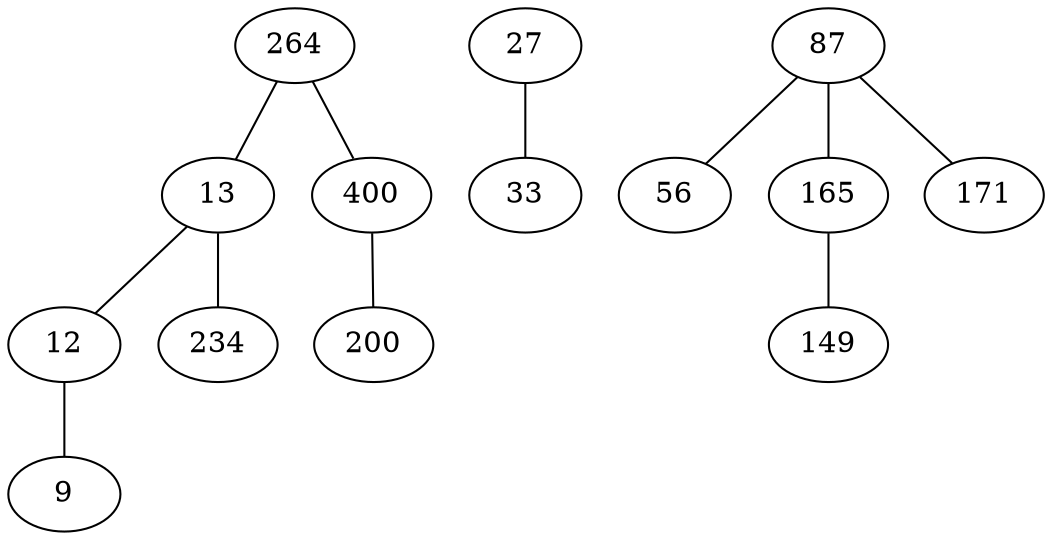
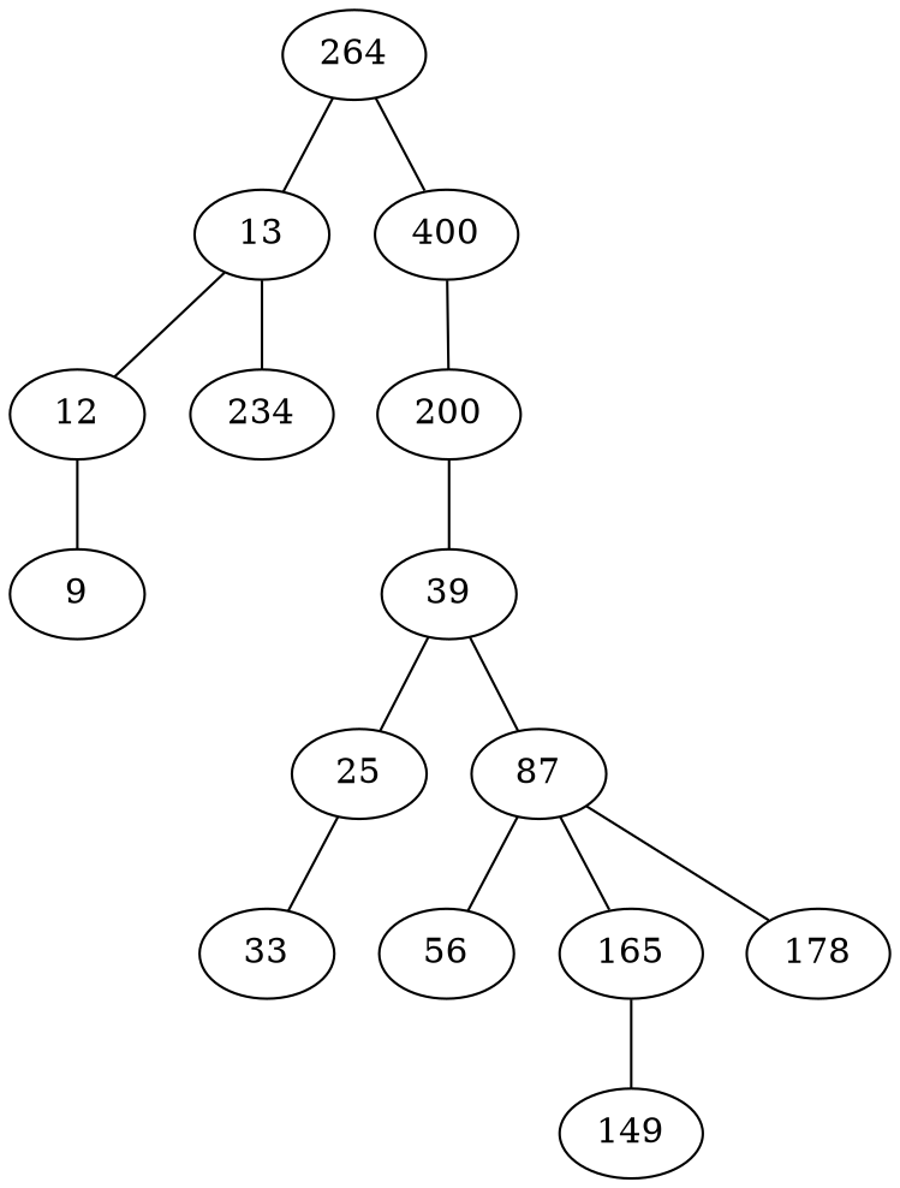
  graph {
    264
    13
    400
    12
    234
    200
    9
-   25 [label=27]
+   39
+   25
    87
    n11 [label=33]
    56
    165
-   178 [label=171]
+   178
    149
    264 -- 13
    264 -- 400
    13 -- 12
    13 -- 234
    400 -- 200
    12 -- 9
+   200 -- 39
+   39 -- 25
+   39 -- 87
    25 -- n11
    87 -- 56
    87 -- 165
    87 -- 178
    165 -- 149
  }
